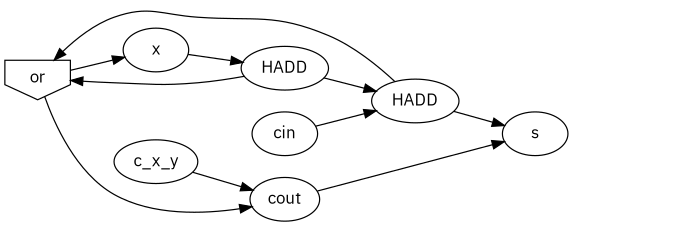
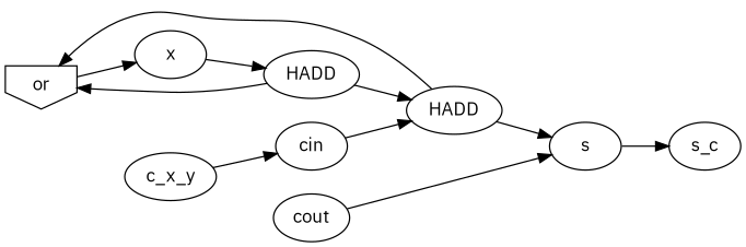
  digraph {
    fontname="IBM Plex Sans"
    rankdir=LR
    node [fontname="IBM Plex Sans" shape=ellipse]
    edge [fontname="IBM Plex Sans"]
+   n1 [label=s_c]
    n2 [label=cout]
    n3 [label=s]
    n4 [label=or shape=invhouse]
    n5 [label=x]
    n6 [label=HADD]
    n7 [label=HADD]
    n8 [label=cin]
    n9 [label=c_x_y]
    n2 -> n3
-   n4 -> n2
+   n3 -> n1
    n4 -> n5
    n5 -> n7
    n6 -> n3
    n6 -> n4
    n7 -> n4
    n7 -> n6
    n8 -> n6
-   n9 -> n2
+   n9 -> n8
  }
